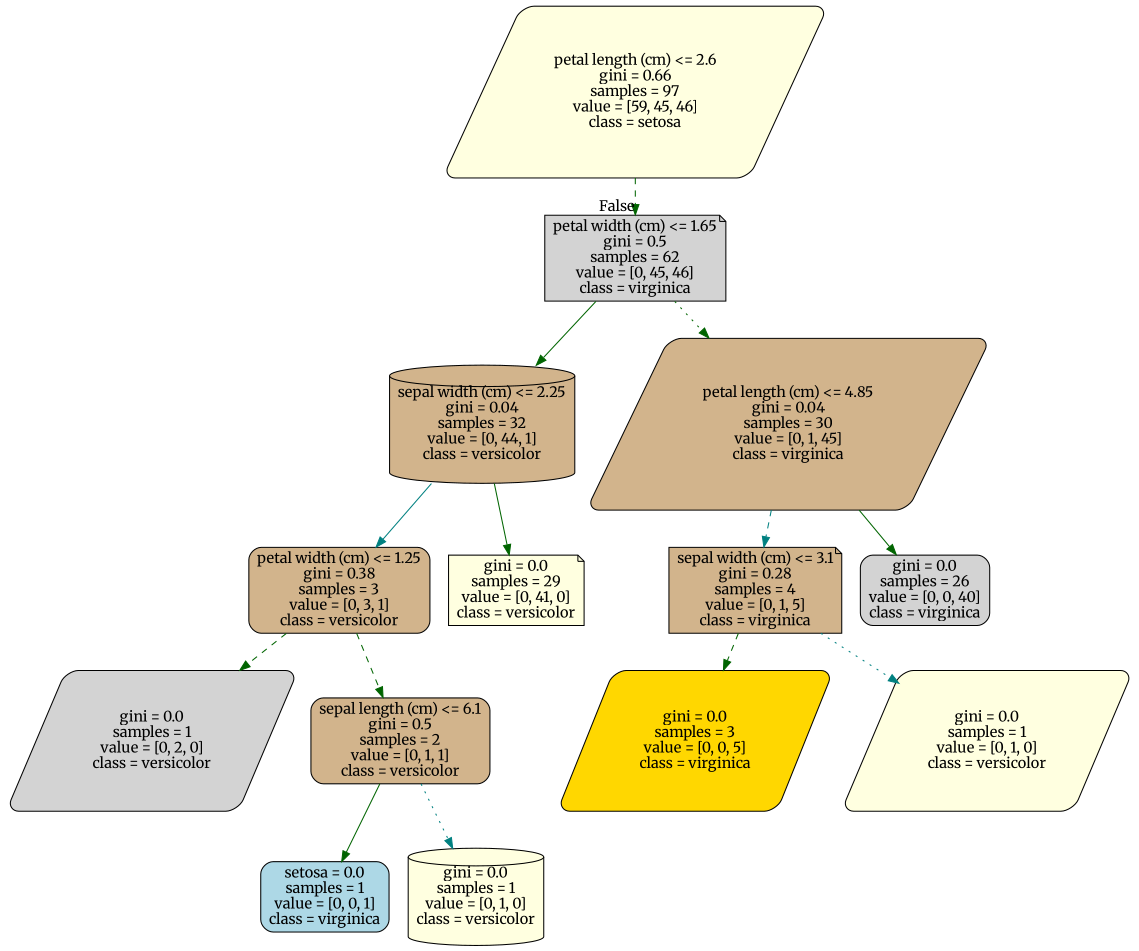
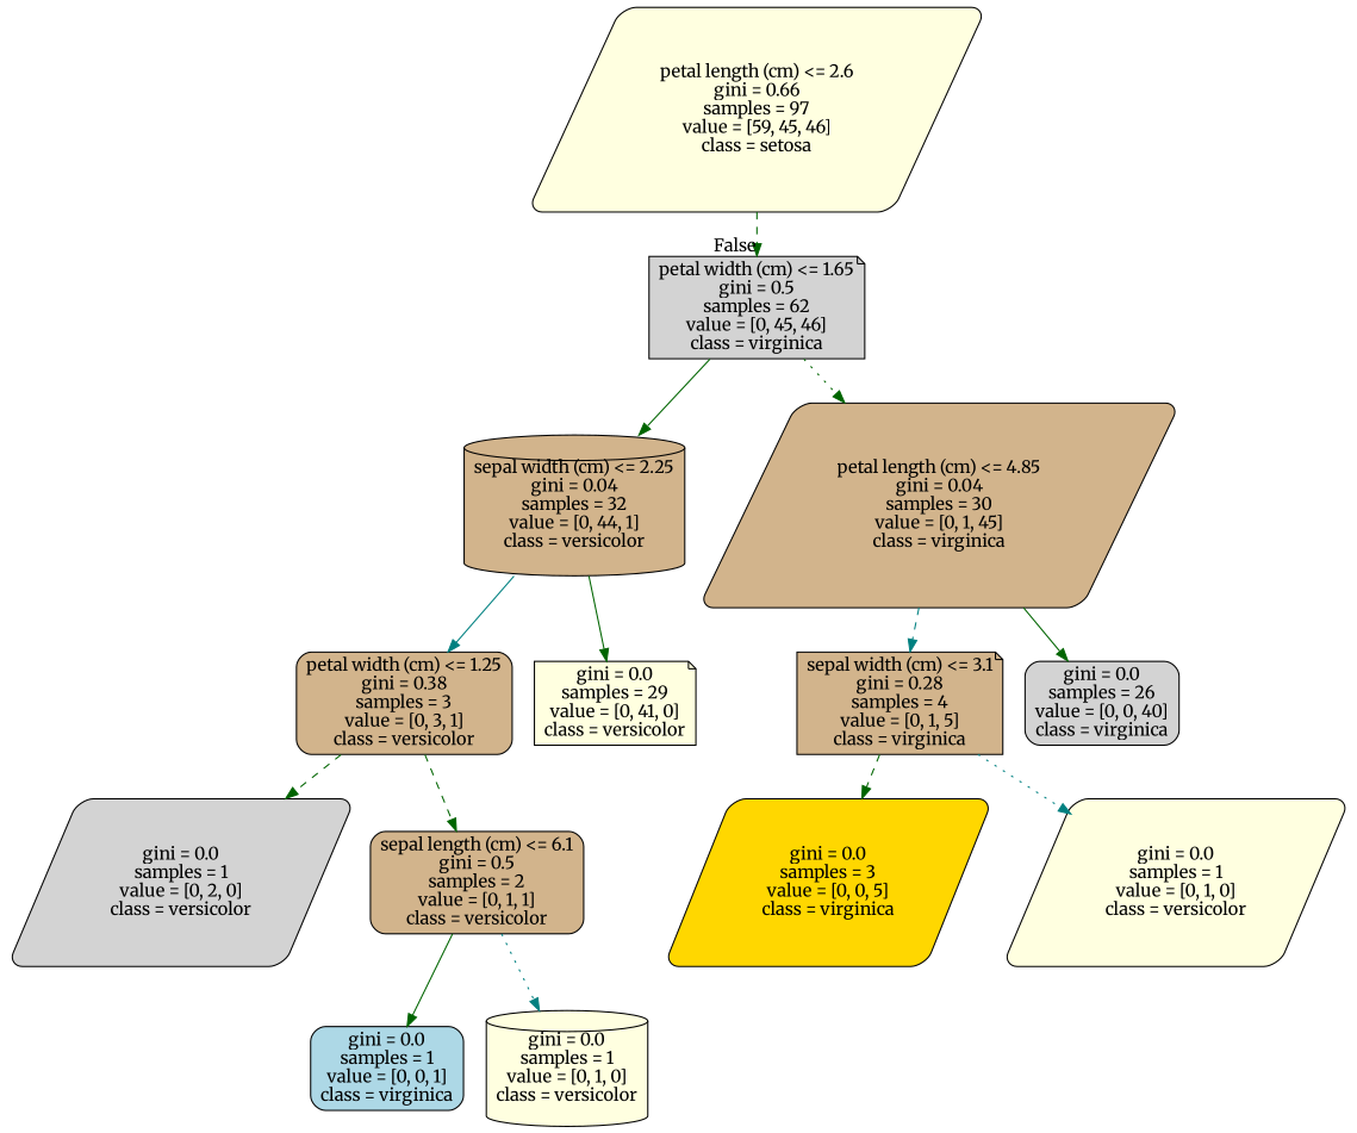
  digraph {
    fontname=Merriweather
    node [color=black fillcolor=tan fontname=Merriweather shape=parallelogram style="filled, rounded"]
    edge [color=darkgreen fontname=Merriweather style=dashed]
    n1 [fillcolor=lightyellow label="petal length (cm) <= 2.6\ngini = 0.66\nsamples = 97\nvalue = [59, 45, 46]\nclass = setosa"]
    n2 [fillcolor=lightgrey label="petal width (cm) <= 1.65\ngini = 0.5\nsamples = 62\nvalue = [0, 45, 46]\nclass = virginica" shape=note]
    n3 [label="sepal width (cm) <= 2.25\ngini = 0.04\nsamples = 32\nvalue = [0, 44, 1]\nclass = versicolor" shape=cylinder]
    n4 [label="petal length (cm) <= 4.85\ngini = 0.04\nsamples = 30\nvalue = [0, 1, 45]\nclass = virginica"]
    n5 [label="petal width (cm) <= 1.25\ngini = 0.38\nsamples = 3\nvalue = [0, 3, 1]\nclass = versicolor" shape=box]
    n6 [fillcolor=lightyellow label="gini = 0.0\nsamples = 29\nvalue = [0, 41, 0]\nclass = versicolor" shape=note]
    n7 [label="sepal width (cm) <= 3.1\ngini = 0.28\nsamples = 4\nvalue = [0, 1, 5]\nclass = virginica" shape=note]
    n8 [fillcolor=lightgrey label="gini = 0.0\nsamples = 26\nvalue = [0, 0, 40]\nclass = virginica" shape=box]
    n9 [fillcolor=lightgrey label="gini = 0.0\nsamples = 1\nvalue = [0, 2, 0]\nclass = versicolor"]
    n10 [label="sepal length (cm) <= 6.1\ngini = 0.5\nsamples = 2\nvalue = [0, 1, 1]\nclass = versicolor" shape=box]
-   n11 [fillcolor=lightblue label="setosa = 0.0\nsamples = 1\nvalue = [0, 0, 1]\nclass = virginica" shape=box]
+   n11 [fillcolor=lightblue label="gini = 0.0\nsamples = 1\nvalue = [0, 0, 1]\nclass = virginica" shape=box]
    n12 [fillcolor=lightyellow label="gini = 0.0\nsamples = 1\nvalue = [0, 1, 0]\nclass = versicolor" shape=cylinder]
    n13 [fillcolor=gold label="gini = 0.0\nsamples = 3\nvalue = [0, 0, 5]\nclass = virginica"]
    n14 [fillcolor=lightyellow label="gini = 0.0\nsamples = 1\nvalue = [0, 1, 0]\nclass = versicolor"]
    n1 -> n2 [headlabel=False labelangle=-45 labeldistance=2.5]
    n2 -> n3 [style=solid]
    n2 -> n4 [style=dotted]
    n3 -> n5 [color=teal style=solid]
    n3 -> n6 [style=solid]
    n4 -> n7 [color=teal]
    n4 -> n8 [style=solid]
    n5 -> n9
    n5 -> n10
    n7 -> n13
    n7 -> n14 [color=teal style=dotted]
    n10 -> n11 [style=solid]
    n10 -> n12 [color=teal style=dotted]
  }
